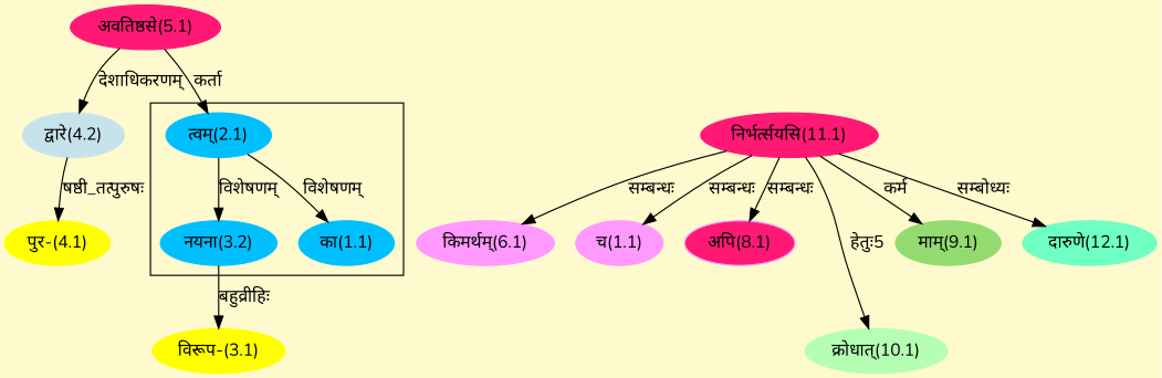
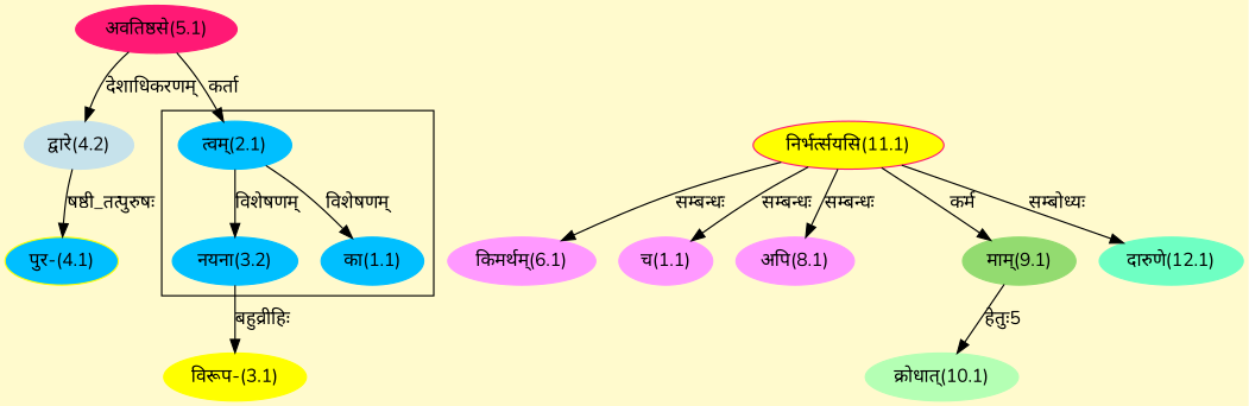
  digraph {
    bgcolor=lemonchiffon1
    compound=true
    fontname=Nunito
    rankdir=BT
    node [color="#00BFFF" fontname=Nunito style=filled]
    edge [dir=back fontname=Nunito]
    n1 [label="का(1.1)"]
    n2 [label="त्वम्(2.1)"]
    n3 [label="नयना(3.2)"]
    n4 [color="#FF1975" label="अवतिष्ठसे(5.1)"]
    n5 [color="#FFFF00" label="विरूप-(3.1)"]
-   n6 [color="#FFFF00" label="पुर-(4.1)"]
+   n6 [color="#FFFF00" label="पुर-(4.1)" fillcolor="#00BFFF"]
    n7 [color="#C6E2EB" label="द्वारे(4.2)"]
    n8 [color="#FF99FF" label="किमर्थम्(6.1)"]
-   n9 [color="#FF1975" label="निर्भर्त्सयसि(11.1)"]
+   n9 [color="#FF1975" label="निर्भर्त्सयसि(11.1)" fillcolor="#FFFF00"]
    n10 [color="#FF99FF" label="च(1.1)"]
-   n11 [color="#FF99FF" label="अपि(8.1)" fillcolor="#FF1975"]
+   n11 [color="#FF99FF" label="अपि(8.1)"]
    n12 [color="#93DB70" label="माम्(9.1)"]
    n13 [color="#B4FFB4" label="क्रोधात्(10.1)"]
    n14 [color="#6FFFC3" label="दारुणे(12.1)"]
    subgraph cluster_1 {
      n1
      n2
      n3
    }
    n1 -> n2 [label="विशेषणम्"]
    n2 -> n4 [label="कर्ता"]
    n3 -> n2 [label="विशेषणम्"]
    n5 -> n3 [label="बहुव्रीहिः"]
    n6 -> n7 [label="षष्ठी_तत्पुरुषः"]
    n7 -> n4 [label="देशाधिकरणम्"]
    n8 -> n9 [label="सम्बन्धः"]
    n10 -> n9 [label="सम्बन्धः"]
    n11 -> n9 [label="सम्बन्धः"]
    n12 -> n9 [label="कर्म"]
-   n13 -> n9 [label="हेतुः5"]
+   n13 -> n12 [label="हेतुः5"]
    n14 -> n9 [label="सम्बोध्यः"]
  }
